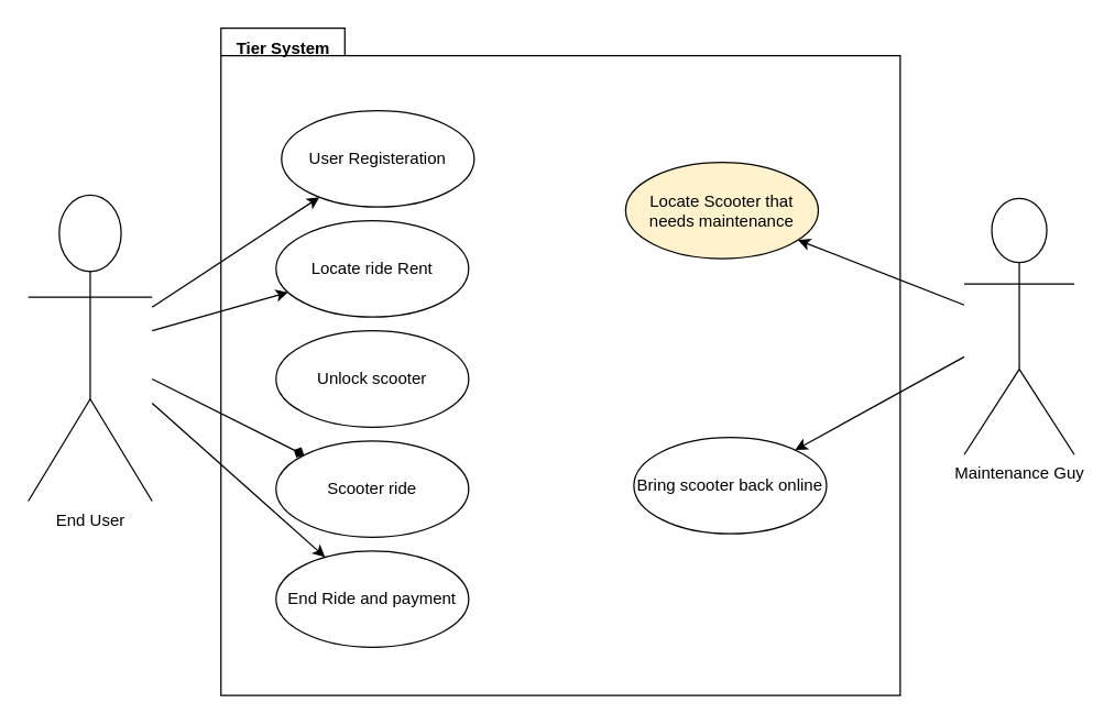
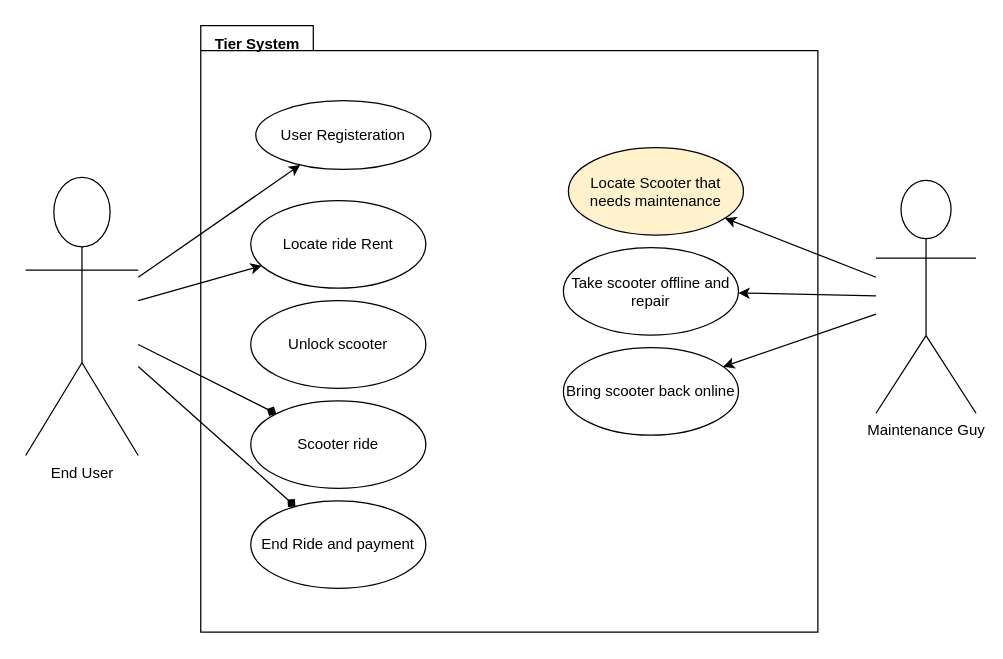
  <mxCell id="0" />
  <mxCell id="1" parent="0" />
  <mxCell id="2" value="" style="shape=folder;fontStyle=1;spacingTop=10;tabWidth=90;tabHeight=20;tabPosition=left;html=1;rounded=0;shadow=0;comic=0;labelBackgroundColor=none;strokeWidth=1;fillColor=none;fontFamily=Verdana;fontSize=10;align=center;" vertex="1" parent="1"><mxGeometry x="160" y="20" width="493.5" height="485" as="geometry" /></mxCell>
  <mxCell id="3" value="End User" style="shape=umlActor;verticalLabelPosition=bottom;verticalAlign=top;html=1;" vertex="1" parent="1"><mxGeometry x="20" y="141.25" width="90" height="222.5" as="geometry" /></mxCell>
  <mxCell id="4" value="&lt;b&gt;Tier System&lt;/b&gt;" style="text;html=1;align=center;verticalAlign=middle;resizable=0;points=[];autosize=1;strokeColor=none;fillColor=none;" vertex="1" parent="1"><mxGeometry x="160" y="20" width="90" height="30" as="geometry" /></mxCell>
  <mxCell id="5" value="End Ride and payment" style="ellipse;whiteSpace=wrap;html=1;" vertex="1" parent="1"><mxGeometry x="200" y="400" width="140" height="70" as="geometry" /></mxCell>
  <mxCell id="6" value="Scooter ride" style="ellipse;whiteSpace=wrap;html=1;" vertex="1" parent="1"><mxGeometry x="200" y="320" width="140" height="70" as="geometry" /></mxCell>
  <mxCell id="7" value="Unlock scooter" style="ellipse;whiteSpace=wrap;html=1;" vertex="1" parent="1"><mxGeometry x="200" y="240" width="140" height="70" as="geometry" /></mxCell>
  <mxCell id="8" value="Locate ride Rent" style="ellipse;whiteSpace=wrap;html=1;" vertex="1" parent="1"><mxGeometry x="200" y="160" width="140" height="70" as="geometry" /></mxCell>
- <mxCell id="9" value="User Registeration" style="ellipse;whiteSpace=wrap;html=1;" vertex="1" parent="1"><mxGeometry x="204" y="80" width="140" height="70" as="geometry" /></mxCell>
+ <mxCell id="9" value="User Registeration" style="ellipse;whiteSpace=wrap;html=1;" vertex="1" parent="1"><mxGeometry x="204" y="80" width="140" height="55" as="geometry" /></mxCell>
  <mxCell id="10" value="" style="endArrow=classic;html=1;rounded=0;" edge="1" parent="1" source="3" target="9"><mxGeometry width="50" height="50" relative="1" as="geometry"><mxPoint x="250" y="330" as="sourcePoint" /><mxPoint x="300" y="280" as="targetPoint" /></mxGeometry></mxCell>
  <mxCell id="11" value="" style="endArrow=classic;html=1;rounded=0;" edge="1" parent="1" source="3" target="8"><mxGeometry width="50" height="50" relative="1" as="geometry"><mxPoint x="120" y="226" as="sourcePoint" /><mxPoint x="240" y="152" as="targetPoint" /></mxGeometry></mxCell>
  <mxCell id="12" value="" style="endArrow=diamond;html=1;rounded=0;" edge="1" parent="1" source="3" target="6"><mxGeometry width="50" height="50" relative="1" as="geometry"><mxPoint x="140" y="246" as="sourcePoint" /><mxPoint x="260" y="172" as="targetPoint" /></mxGeometry></mxCell>
- <mxCell id="13" value="" style="endArrow=classic;html=1;rounded=0;" edge="1" parent="1" source="3" target="5"><mxGeometry width="50" height="50" relative="1" as="geometry"><mxPoint x="150" y="256" as="sourcePoint" /><mxPoint x="270" y="182" as="targetPoint" /></mxGeometry></mxCell>
+ <mxCell id="13" value="" style="endArrow=diamond;html=1;rounded=0;" edge="1" parent="1" source="3" target="5"><mxGeometry width="50" height="50" relative="1" as="geometry"><mxPoint x="150" y="256" as="sourcePoint" /><mxPoint x="270" y="182" as="targetPoint" /></mxGeometry></mxCell>
  <mxCell id="14" value="Maintenance Guy" style="shape=umlActor;verticalLabelPosition=bottom;verticalAlign=top;html=1;" vertex="1" parent="1"><mxGeometry x="700" y="143.75" width="80" height="186.25" as="geometry" /></mxCell>
- <mxCell id="15" value="Bring scooter back online" style="ellipse;whiteSpace=wrap;html=1;" vertex="1" parent="1"><mxGeometry x="460" y="317.5" width="140" height="70" as="geometry" /></mxCell>
+ <mxCell id="15" value="Bring scooter back online" style="ellipse;whiteSpace=wrap;html=1;" vertex="1" parent="1"><mxGeometry x="450" y="277.5" width="140" height="70" as="geometry" /></mxCell>
+ <mxCell id="16" value="Take scooter offline and repair" style="ellipse;whiteSpace=wrap;html=1;" vertex="1" parent="1"><mxGeometry x="450" y="197.5" width="140" height="70" as="geometry" /></mxCell>
  <mxCell id="17" value="Locate Scooter that needs maintenance" style="ellipse;whiteSpace=wrap;html=1;fillColor=#fff2cc;" vertex="1" parent="1"><mxGeometry x="454" y="117.5" width="140" height="70" as="geometry" /></mxCell>
  <mxCell id="18" value="" style="endArrow=classic;html=1;rounded=0;" edge="1" parent="1" source="14" target="17"><mxGeometry width="50" height="50" relative="1" as="geometry"><mxPoint x="360" y="253.743" as="sourcePoint" /><mxPoint x="550" y="317.5" as="targetPoint" /></mxGeometry></mxCell>
+ <mxCell id="19" value="" style="endArrow=classic;html=1;rounded=0;" edge="1" parent="1" source="14" target="16"><mxGeometry width="50" height="50" relative="1" as="geometry"><mxPoint x="360" y="278.457" as="sourcePoint" /><mxPoint x="490" y="189.5" as="targetPoint" /></mxGeometry></mxCell>
  <mxCell id="20" value="" style="endArrow=classic;html=1;rounded=0;" edge="1" parent="1" source="14" target="15"><mxGeometry width="50" height="50" relative="1" as="geometry"><mxPoint x="360" y="304.101" as="sourcePoint" /><mxPoint x="500" y="199.5" as="targetPoint" /></mxGeometry></mxCell>
